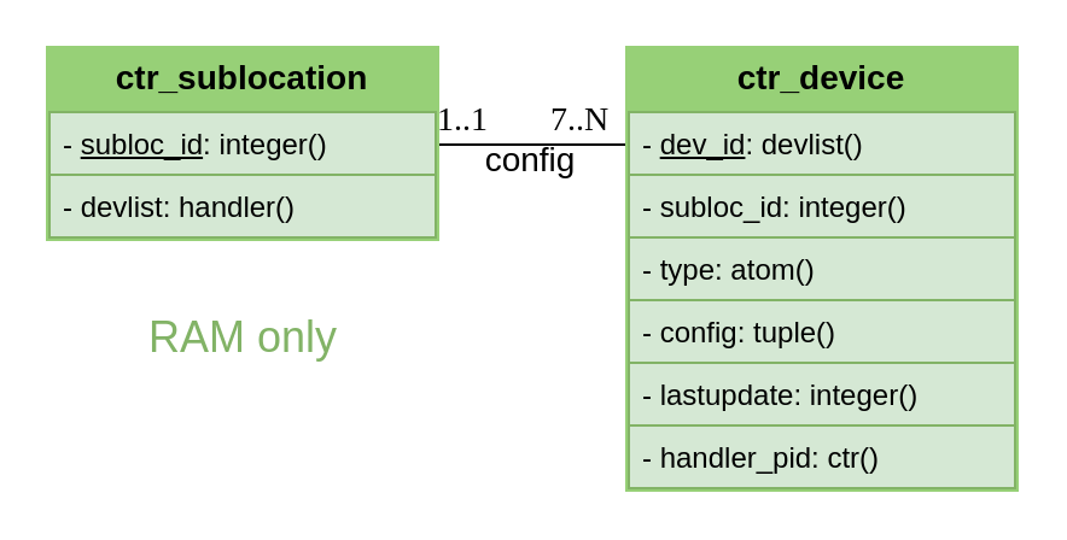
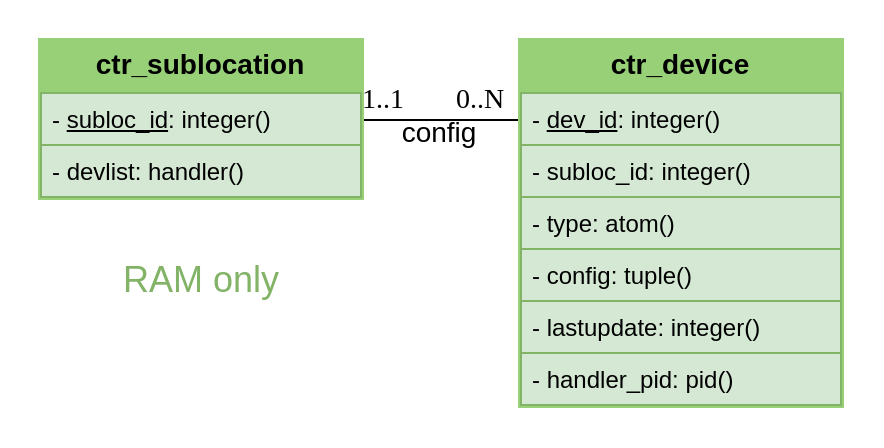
  <mxCell id="0" />
  <mxCell id="1" parent="0" />
  <mxCell id="2" value="RAM only" style="text;html=1;align=center;verticalAlign=middle;resizable=0;points=[];autosize=1;fontSize=18;fontColor=#82B366;" vertex="1" parent="1"><mxGeometry x="55" y="125" width="90" height="30" as="geometry" /></mxCell>
  <mxCell id="3" value="config" style="text;html=1;resizable=0;points=[];autosize=1;align=center;verticalAlign=top;spacingTop=-4;fontSize=14;fontColor=default;" vertex="1" parent="1"><mxGeometry x="184" y="55" width="70" height="20" as="geometry" /></mxCell>
  <mxCell id="4" value="" style="endArrow=none;html=1;fontFamily=Verdana;fontSize=14;fillColor=#d5e8d4;strokeColor=#000000;exitX=0;exitY=0.5;exitDx=0;exitDy=0;labelBackgroundColor=default;fontColor=default;" edge="1" parent="1"><mxGeometry width="50" height="50" relative="1" as="geometry"><mxPoint x="260" y="59.5" as="sourcePoint" /><mxPoint x="180" y="59.5" as="targetPoint" /></mxGeometry></mxCell>
  <mxCell id="5" value="1..1" style="text;html=1;resizable=0;points=[];autosize=1;align=left;verticalAlign=top;spacingTop=-4;fontSize=14;fontFamily=Verdana;fontColor=default;" vertex="1" parent="1"><mxGeometry x="179" y="39" width="40" height="20" as="geometry" /></mxCell>
- <mxCell id="6" value="7..N" style="text;html=1;resizable=0;points=[];autosize=1;align=left;verticalAlign=top;spacingTop=-4;fontSize=14;fontFamily=Verdana;fontColor=default;" vertex="1" parent="1"><mxGeometry x="226" y="39" width="50" height="20" as="geometry" /></mxCell>
+ <mxCell id="6" value="0..N" style="text;html=1;resizable=0;points=[];autosize=1;align=left;verticalAlign=top;spacingTop=-4;fontSize=14;fontFamily=Verdana;fontColor=default;" vertex="1" parent="1"><mxGeometry x="226" y="39" width="50" height="20" as="geometry" /></mxCell>
  <mxCell id="7" value="ctr_device" style="swimlane;fontStyle=1;align=center;verticalAlign=top;childLayout=stackLayout;horizontal=1;startSize=26;horizontalStack=0;resizeParent=1;resizeParentMax=0;resizeLast=0;collapsible=1;marginBottom=0;fillColor=#97D077;strokeColor=#97D077;strokeWidth=3;swimlaneFillColor=none;fontSize=14;spacingTop=-3;glass=0;fillOpacity=100;rounded=0;swimlaneLine=1;shadow=0;comic=0;fontColor=default;" vertex="1" parent="1"><mxGeometry x="260" y="20" width="160" height="182" as="geometry"><mxRectangle x="50" y="700" width="60" height="26" as="alternateBounds" /></mxGeometry></mxCell>
- <mxCell id="8" value="- &lt;u&gt;dev_id&lt;/u&gt;: devlist()" style="text;strokeColor=#82b366;fillColor=#d5e8d4;align=left;verticalAlign=top;spacingLeft=4;spacingRight=4;overflow=hidden;rotatable=0;points=[[0,0.5],[1,0.5]];portConstraint=eastwest;fontColor=default;html=1;" vertex="1" parent="7"><mxGeometry y="26" width="160" height="26" as="geometry" /></mxCell>
+ <mxCell id="8" value="- &lt;u&gt;dev_id&lt;/u&gt;: integer()" style="text;strokeColor=#82b366;fillColor=#d5e8d4;align=left;verticalAlign=top;spacingLeft=4;spacingRight=4;overflow=hidden;rotatable=0;points=[[0,0.5],[1,0.5]];portConstraint=eastwest;fontColor=default;html=1;" vertex="1" parent="7"><mxGeometry y="26" width="160" height="26" as="geometry" /></mxCell>
  <mxCell id="9" value="- subloc_id: integer()" style="text;strokeColor=#82b366;fillColor=#d5e8d4;align=left;verticalAlign=top;spacingLeft=4;spacingRight=4;overflow=hidden;rotatable=0;points=[[0,0.5],[1,0.5]];portConstraint=eastwest;fontColor=default;" vertex="1" parent="7"><mxGeometry y="52" width="160" height="26" as="geometry" /></mxCell>
  <mxCell id="10" value="- type: atom()" style="text;strokeColor=#82b366;fillColor=#d5e8d4;align=left;verticalAlign=top;spacingLeft=4;spacingRight=4;overflow=hidden;rotatable=0;points=[[0,0.5],[1,0.5]];portConstraint=eastwest;fontColor=default;" vertex="1" parent="7"><mxGeometry y="78" width="160" height="26" as="geometry" /></mxCell>
  <mxCell id="11" value="- config: tuple()" style="text;strokeColor=#82b366;fillColor=#d5e8d4;align=left;verticalAlign=top;spacingLeft=4;spacingRight=4;overflow=hidden;rotatable=0;points=[[0,0.5],[1,0.5]];portConstraint=eastwest;fontColor=default;" vertex="1" parent="7"><mxGeometry y="104" width="160" height="26" as="geometry" /></mxCell>
  <mxCell id="12" value="- lastupdate: integer()" style="text;strokeColor=#82b366;fillColor=#d5e8d4;align=left;verticalAlign=top;spacingLeft=4;spacingRight=4;overflow=hidden;rotatable=0;points=[[0,0.5],[1,0.5]];portConstraint=eastwest;fontColor=default;" vertex="1" parent="7"><mxGeometry y="130" width="160" height="26" as="geometry" /></mxCell>
- <mxCell id="13" value="- handler_pid: ctr()" style="text;strokeColor=#82b366;fillColor=#d5e8d4;align=left;verticalAlign=top;spacingLeft=4;spacingRight=4;overflow=hidden;rotatable=0;points=[[0,0.5],[1,0.5]];portConstraint=eastwest;fontColor=default;" vertex="1" parent="7"><mxGeometry y="156" width="160" height="26" as="geometry" /></mxCell>
+ <mxCell id="13" value="- handler_pid: pid()" style="text;strokeColor=#82b366;fillColor=#d5e8d4;align=left;verticalAlign=top;spacingLeft=4;spacingRight=4;overflow=hidden;rotatable=0;points=[[0,0.5],[1,0.5]];portConstraint=eastwest;fontColor=default;" vertex="1" parent="7"><mxGeometry y="156" width="160" height="26" as="geometry" /></mxCell>
  <mxCell id="14" value="ctr_sublocation" style="swimlane;fontStyle=1;align=center;verticalAlign=top;childLayout=stackLayout;horizontal=1;startSize=26;horizontalStack=0;resizeParent=1;resizeParentMax=0;resizeLast=0;collapsible=1;marginBottom=0;fillColor=#97D077;strokeColor=#97D077;strokeWidth=3;swimlaneFillColor=none;fontSize=14;spacingTop=-3;glass=0;fillOpacity=100;rounded=0;swimlaneLine=1;shadow=0;comic=0;fontColor=default;" vertex="1" parent="1"><mxGeometry x="20" y="20" width="160" height="78" as="geometry"><mxRectangle x="50" y="700" width="60" height="26" as="alternateBounds" /></mxGeometry></mxCell>
  <mxCell id="15" value="- &lt;u&gt;subloc_id&lt;/u&gt;: integer()" style="text;strokeColor=#82b366;fillColor=#d5e8d4;align=left;verticalAlign=top;spacingLeft=4;spacingRight=4;overflow=hidden;rotatable=0;points=[[0,0.5],[1,0.5]];portConstraint=eastwest;fontColor=default;html=1;" vertex="1" parent="14"><mxGeometry y="26" width="160" height="26" as="geometry" /></mxCell>
  <mxCell id="16" value="- devlist: handler()" style="text;strokeColor=#82b366;fillColor=#d5e8d4;align=left;verticalAlign=top;spacingLeft=4;spacingRight=4;overflow=hidden;rotatable=0;points=[[0,0.5],[1,0.5]];portConstraint=eastwest;fontColor=default;" vertex="1" parent="14"><mxGeometry y="52" width="160" height="26" as="geometry" /></mxCell>
